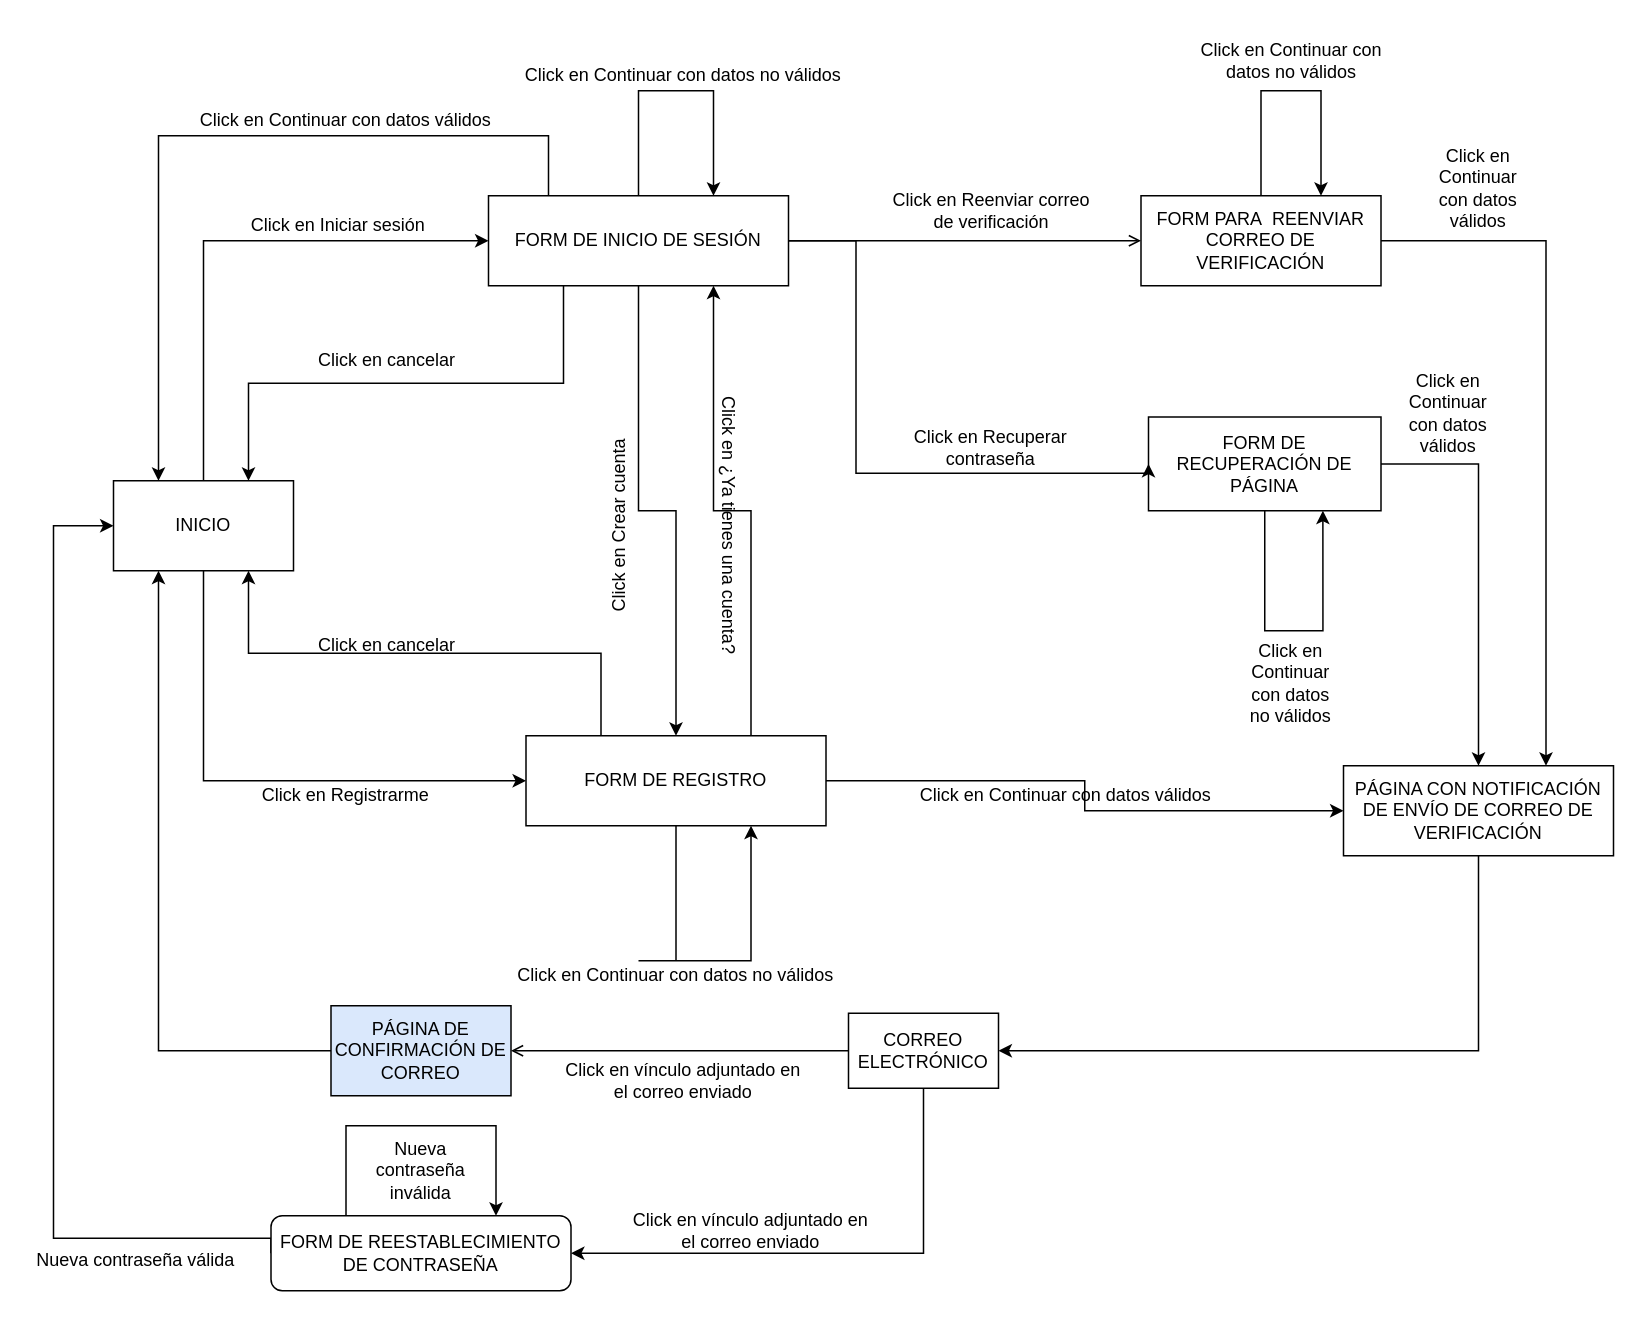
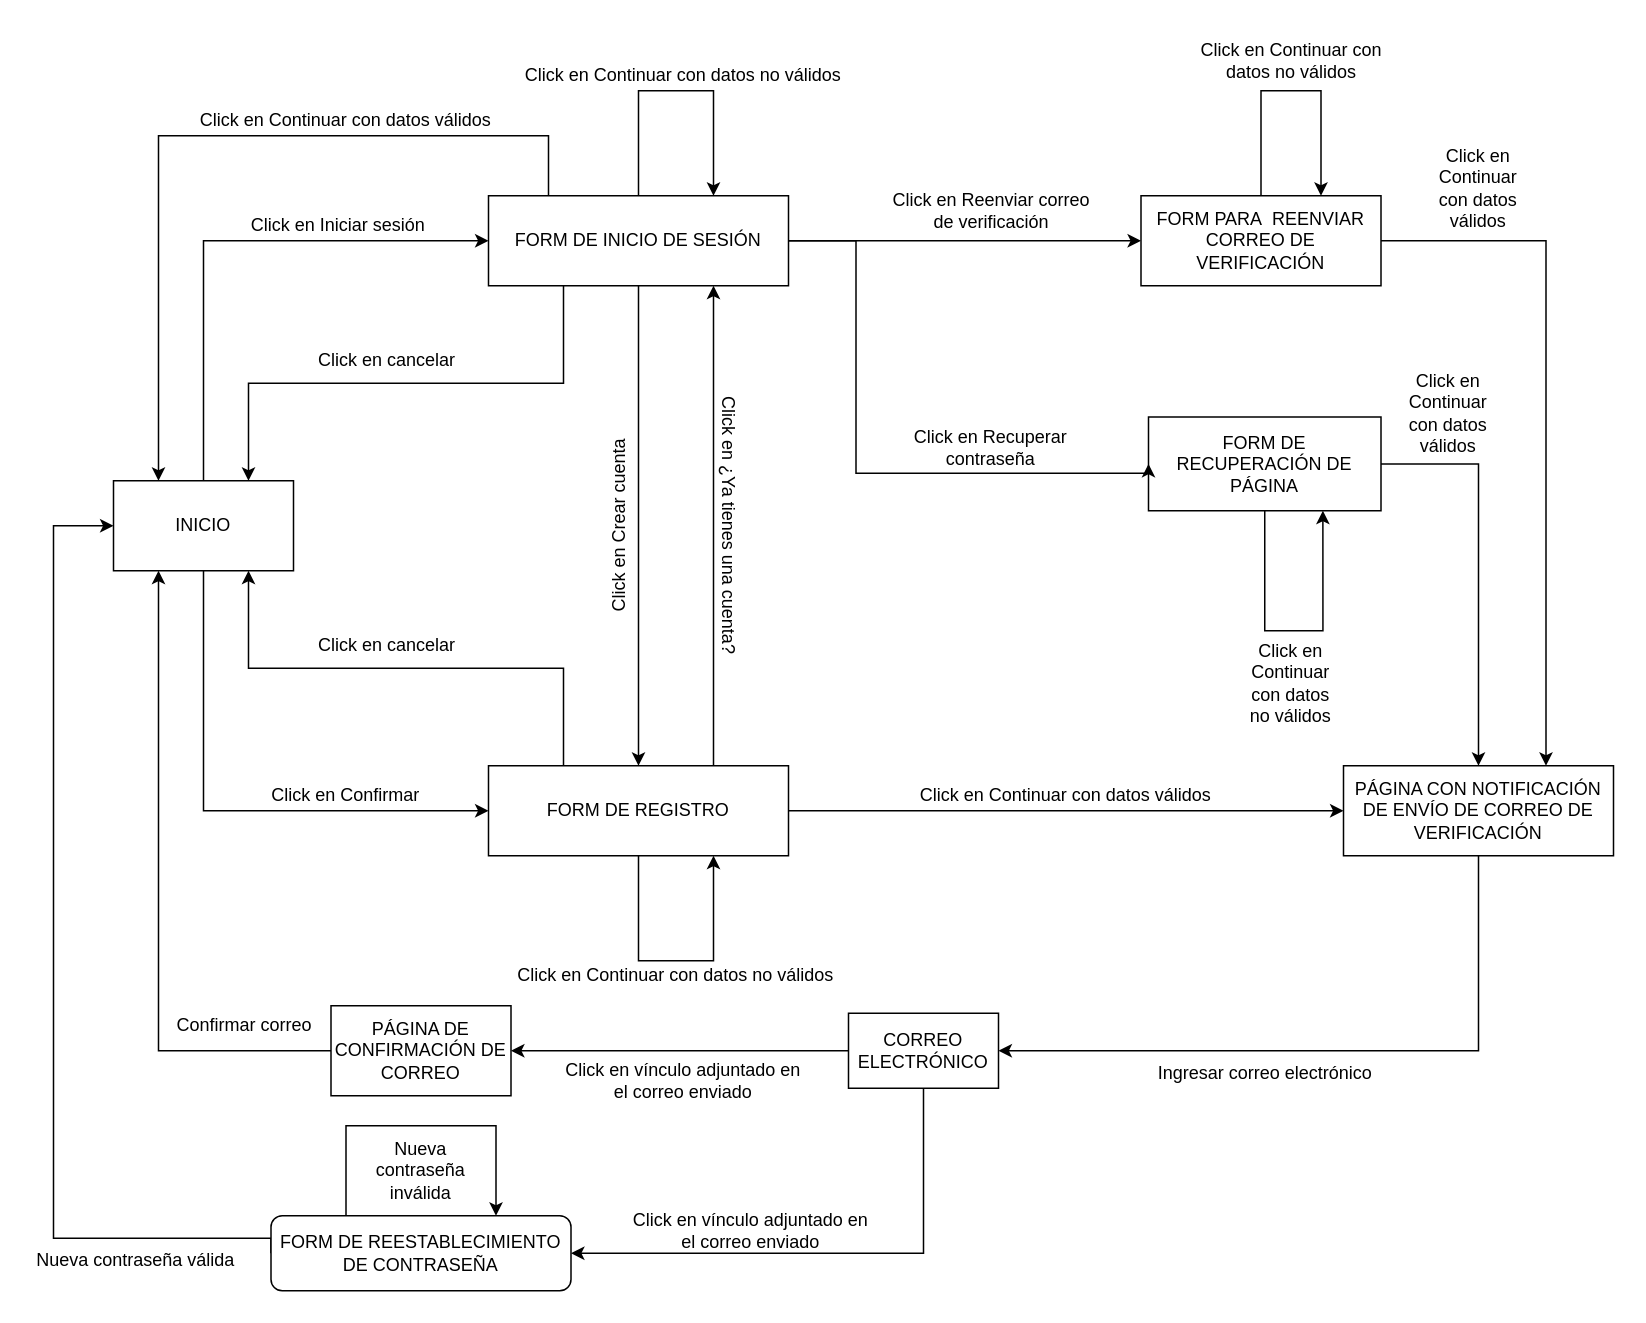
  <mxCell id="0" />
  <mxCell id="1" parent="0" />
  <mxCell id="2" style="edgeStyle=orthogonalEdgeStyle;rounded=0;orthogonalLoop=1;jettySize=auto;html=1;exitX=0;exitY=0.5;exitDx=0;exitDy=0;entryX=0.25;entryY=1;entryDx=0;entryDy=0;" parent="1" source="3" target="27" edge="1"><mxGeometry relative="1" as="geometry" /></mxCell>
- <mxCell id="3" value="PÁGINA DE CONFIRMACIÓN DE CORREO" style="rounded=0;whiteSpace=wrap;html=1;fillColor=#dae8fc;" parent="1" vertex="1"><mxGeometry x="220" y="670" width="120" height="60" as="geometry" /></mxCell>
+ <mxCell id="3" value="PÁGINA DE CONFIRMACIÓN DE CORREO" style="rounded=0;whiteSpace=wrap;html=1;" parent="1" vertex="1"><mxGeometry x="220" y="670" width="120" height="60" as="geometry" /></mxCell>
  <mxCell id="4" style="edgeStyle=orthogonalEdgeStyle;rounded=0;orthogonalLoop=1;jettySize=auto;html=1;exitX=0.5;exitY=1;exitDx=0;exitDy=0;entryX=1;entryY=0.5;entryDx=0;entryDy=0;" parent="1" source="6" target="8" edge="1"><mxGeometry relative="1" as="geometry" /></mxCell>
- <mxCell id="5" style="edgeStyle=orthogonalEdgeStyle;rounded=0;orthogonalLoop=1;jettySize=auto;html=1;exitX=0;exitY=0.5;exitDx=0;exitDy=0;entryX=1;entryY=0.5;entryDx=0;entryDy=0;endArrow=open;" parent="1" source="6" target="3" edge="1"><mxGeometry relative="1" as="geometry" /></mxCell>
+ <mxCell id="5" style="edgeStyle=orthogonalEdgeStyle;rounded=0;orthogonalLoop=1;jettySize=auto;html=1;exitX=0;exitY=0.5;exitDx=0;exitDy=0;entryX=1;entryY=0.5;entryDx=0;entryDy=0;" parent="1" source="6" target="3" edge="1"><mxGeometry relative="1" as="geometry" /></mxCell>
  <mxCell id="6" value="CORREO ELECTRÓNICO" style="rounded=0;whiteSpace=wrap;html=1;" parent="1" vertex="1"><mxGeometry x="565" y="675" width="100" height="50" as="geometry" /></mxCell>
  <mxCell id="7" style="edgeStyle=orthogonalEdgeStyle;rounded=0;orthogonalLoop=1;jettySize=auto;html=1;exitX=0;exitY=0.5;exitDx=0;exitDy=0;entryX=0;entryY=0.5;entryDx=0;entryDy=0;" parent="1" source="8" target="27" edge="1"><mxGeometry relative="1" as="geometry"><Array as="points"><mxPoint x="35" y="825" /><mxPoint x="35" y="350" /></Array></mxGeometry></mxCell>
  <mxCell id="8" value="FORM DE REESTABLECIMIENTO DE CONTRASEÑA" style="whiteSpace=wrap;html=1;rounded=1;" parent="1" vertex="1"><mxGeometry x="180" y="810" width="200" height="50" as="geometry" /></mxCell>
  <mxCell id="9" style="edgeStyle=orthogonalEdgeStyle;rounded=0;orthogonalLoop=1;jettySize=auto;html=1;exitX=0.5;exitY=1;exitDx=0;exitDy=0;entryX=1;entryY=0.5;entryDx=0;entryDy=0;" parent="1" source="10" target="6" edge="1"><mxGeometry relative="1" as="geometry" /></mxCell>
  <mxCell id="10" value="PÁGINA CON NOTIFICACIÓN DE ENVÍO DE CORREO DE VERIFICACIÓN" style="rounded=0;whiteSpace=wrap;html=1;" parent="1" vertex="1"><mxGeometry x="895" y="510" width="180" height="60" as="geometry" /></mxCell>
  <mxCell id="11" style="edgeStyle=orthogonalEdgeStyle;rounded=0;orthogonalLoop=1;jettySize=auto;html=1;exitX=1;exitY=0.5;exitDx=0;exitDy=0;entryX=0.75;entryY=0;entryDx=0;entryDy=0;" parent="1" source="12" target="10" edge="1"><mxGeometry relative="1" as="geometry" /></mxCell>
  <mxCell id="12" value="FORM PARA&amp;nbsp; REENVIAR CORREO DE VERIFICACIÓN" style="rounded=0;whiteSpace=wrap;html=1;" parent="1" vertex="1"><mxGeometry x="760" y="130" width="160" height="60" as="geometry" /></mxCell>
  <mxCell id="13" style="edgeStyle=orthogonalEdgeStyle;rounded=0;orthogonalLoop=1;jettySize=auto;html=1;exitX=0.25;exitY=0;exitDx=0;exitDy=0;entryX=0.75;entryY=1;entryDx=0;entryDy=0;" parent="1" source="16" target="27" edge="1"><mxGeometry relative="1" as="geometry" /></mxCell>
  <mxCell id="14" style="edgeStyle=orthogonalEdgeStyle;rounded=0;orthogonalLoop=1;jettySize=auto;html=1;exitX=0.75;exitY=0;exitDx=0;exitDy=0;entryX=0.75;entryY=1;entryDx=0;entryDy=0;" parent="1" source="16" target="24" edge="1"><mxGeometry relative="1" as="geometry" /></mxCell>
  <mxCell id="15" style="edgeStyle=orthogonalEdgeStyle;rounded=0;orthogonalLoop=1;jettySize=auto;html=1;exitX=1;exitY=0.5;exitDx=0;exitDy=0;entryX=0;entryY=0.5;entryDx=0;entryDy=0;" parent="1" source="16" target="10" edge="1"><mxGeometry relative="1" as="geometry" /></mxCell>
- <mxCell id="16" value="FORM DE REGISTRO" style="rounded=0;whiteSpace=wrap;html=1;" parent="1" vertex="1"><mxGeometry x="350" y="490" width="200" height="60" as="geometry" /></mxCell>
+ <mxCell id="16" value="FORM DE REGISTRO" style="rounded=0;whiteSpace=wrap;html=1;" parent="1" vertex="1"><mxGeometry x="325" y="510" width="200" height="60" as="geometry" /></mxCell>
  <mxCell id="17" style="edgeStyle=orthogonalEdgeStyle;rounded=0;orthogonalLoop=1;jettySize=auto;html=1;exitX=1;exitY=0.5;exitDx=0;exitDy=0;entryX=0.5;entryY=0;entryDx=0;entryDy=0;" parent="1" source="18" target="10" edge="1"><mxGeometry relative="1" as="geometry" /></mxCell>
  <mxCell id="18" value="FORM DE RECUPERACIÓN DE PÁGINA" style="rounded=0;whiteSpace=wrap;html=1;" parent="1" vertex="1"><mxGeometry x="765" y="277.5" width="155" height="62.5" as="geometry" /></mxCell>
  <mxCell id="19" style="edgeStyle=orthogonalEdgeStyle;rounded=0;orthogonalLoop=1;jettySize=auto;html=1;exitX=0.25;exitY=1;exitDx=0;exitDy=0;entryX=0.75;entryY=0;entryDx=0;entryDy=0;" parent="1" source="24" target="27" edge="1"><mxGeometry relative="1" as="geometry" /></mxCell>
  <mxCell id="20" style="edgeStyle=orthogonalEdgeStyle;rounded=0;orthogonalLoop=1;jettySize=auto;html=1;exitX=0.25;exitY=0;exitDx=0;exitDy=0;entryX=0.25;entryY=0;entryDx=0;entryDy=0;" parent="1" source="24" target="27" edge="1"><mxGeometry relative="1" as="geometry"><Array as="points"><mxPoint x="365" y="90" /><mxPoint x="105" y="90" /></Array></mxGeometry></mxCell>
- <mxCell id="21" style="edgeStyle=orthogonalEdgeStyle;rounded=0;orthogonalLoop=1;jettySize=auto;html=1;exitX=1;exitY=0.5;exitDx=0;exitDy=0;entryX=0;entryY=0.5;entryDx=0;entryDy=0;endArrow=open;" parent="1" source="24" target="12" edge="1"><mxGeometry relative="1" as="geometry" /></mxCell>
+ <mxCell id="21" style="edgeStyle=orthogonalEdgeStyle;rounded=0;orthogonalLoop=1;jettySize=auto;html=1;exitX=1;exitY=0.5;exitDx=0;exitDy=0;entryX=0;entryY=0.5;entryDx=0;entryDy=0;" parent="1" source="24" target="12" edge="1"><mxGeometry relative="1" as="geometry" /></mxCell>
  <mxCell id="22" style="edgeStyle=orthogonalEdgeStyle;rounded=0;orthogonalLoop=1;jettySize=auto;html=1;exitX=1;exitY=0.5;exitDx=0;exitDy=0;entryX=0;entryY=0.5;entryDx=0;entryDy=0;" parent="1" source="24" target="18" edge="1"><mxGeometry relative="1" as="geometry"><Array as="points"><mxPoint x="570" y="160" /><mxPoint x="570" y="315" /></Array></mxGeometry></mxCell>
  <mxCell id="23" style="edgeStyle=orthogonalEdgeStyle;rounded=0;orthogonalLoop=1;jettySize=auto;html=1;exitX=0.5;exitY=1;exitDx=0;exitDy=0;entryX=0.5;entryY=0;entryDx=0;entryDy=0;" parent="1" source="24" target="16" edge="1"><mxGeometry relative="1" as="geometry" /></mxCell>
  <mxCell id="24" value="FORM DE INICIO DE SESIÓN" style="rounded=0;whiteSpace=wrap;html=1;" parent="1" vertex="1"><mxGeometry x="325" y="130" width="200" height="60" as="geometry" /></mxCell>
  <mxCell id="25" style="edgeStyle=orthogonalEdgeStyle;rounded=0;orthogonalLoop=1;jettySize=auto;html=1;exitX=0.5;exitY=1;exitDx=0;exitDy=0;entryX=0;entryY=0.5;entryDx=0;entryDy=0;" parent="1" source="27" target="16" edge="1"><mxGeometry relative="1" as="geometry" /></mxCell>
  <mxCell id="26" style="edgeStyle=orthogonalEdgeStyle;rounded=0;orthogonalLoop=1;jettySize=auto;html=1;exitX=0.5;exitY=0;exitDx=0;exitDy=0;entryX=0;entryY=0.5;entryDx=0;entryDy=0;" parent="1" source="27" target="24" edge="1"><mxGeometry relative="1" as="geometry" /></mxCell>
  <mxCell id="27" value="&lt;div&gt;INICIO&lt;/div&gt;" style="rounded=0;whiteSpace=wrap;html=1;" parent="1" vertex="1"><mxGeometry x="75" y="320" width="120" height="60" as="geometry" /></mxCell>
  <mxCell id="28" style="edgeStyle=orthogonalEdgeStyle;rounded=0;orthogonalLoop=1;jettySize=auto;html=1;exitX=0.5;exitY=1;exitDx=0;exitDy=0;entryX=0.75;entryY=1;entryDx=0;entryDy=0;" parent="1" source="16" target="16" edge="1"><mxGeometry relative="1" as="geometry"><Array as="points"><mxPoint x="425" y="640" /><mxPoint x="475" y="640" /></Array></mxGeometry></mxCell>
  <mxCell id="29" style="edgeStyle=orthogonalEdgeStyle;rounded=0;orthogonalLoop=1;jettySize=auto;html=1;exitX=0.5;exitY=0;exitDx=0;exitDy=0;entryX=0.75;entryY=0;entryDx=0;entryDy=0;" parent="1" source="24" target="24" edge="1"><mxGeometry relative="1" as="geometry"><Array as="points"><mxPoint x="425" y="60" /><mxPoint x="475" y="60" /></Array></mxGeometry></mxCell>
  <mxCell id="30" value="Click en Continuar con datos válidos" style="text;html=1;strokeColor=none;fillColor=none;align=center;verticalAlign=middle;whiteSpace=wrap;rounded=0;" parent="1" vertex="1"><mxGeometry x="120" y="70" width="220" height="20" as="geometry" /></mxCell>
  <mxCell id="31" value="Click en Iniciar sesión" style="text;html=1;strokeColor=none;fillColor=none;align=center;verticalAlign=middle;whiteSpace=wrap;rounded=0;" parent="1" vertex="1"><mxGeometry x="160" y="140" width="130" height="20" as="geometry" /></mxCell>
  <mxCell id="32" value="Click en cancelar" style="text;html=1;strokeColor=none;fillColor=none;align=center;verticalAlign=middle;whiteSpace=wrap;rounded=0;" parent="1" vertex="1"><mxGeometry x="205" y="230" width="105" height="20" as="geometry" /></mxCell>
  <mxCell id="33" value="Click en cancelar" style="text;html=1;strokeColor=none;fillColor=none;align=center;verticalAlign=middle;whiteSpace=wrap;rounded=0;" parent="1" vertex="1"><mxGeometry x="205" y="420" width="105" height="20" as="geometry" /></mxCell>
  <mxCell id="34" value="Click en Continuar con datos no válidos" style="text;html=1;strokeColor=none;fillColor=none;align=center;verticalAlign=middle;whiteSpace=wrap;rounded=0;" parent="1" vertex="1"><mxGeometry x="345" y="40" width="220" height="20" as="geometry" /></mxCell>
  <mxCell id="35" value="Click en Continuar con datos no válidos" style="text;html=1;strokeColor=none;fillColor=none;align=center;verticalAlign=middle;whiteSpace=wrap;rounded=0;" parent="1" vertex="1"><mxGeometry x="340" y="640" width="220" height="20" as="geometry" /></mxCell>
- <mxCell id="36" value="Click en Registrarme" style="text;html=1;strokeColor=none;fillColor=none;align=center;verticalAlign=middle;whiteSpace=wrap;rounded=0;" parent="1" vertex="1"><mxGeometry x="165" y="520" width="130" height="20" as="geometry" /></mxCell>
+ <mxCell id="36" value="Click en Confirmar" style="text;html=1;strokeColor=none;fillColor=none;align=center;verticalAlign=middle;whiteSpace=wrap;rounded=0;" parent="1" vertex="1"><mxGeometry x="165" y="520" width="130" height="20" as="geometry" /></mxCell>
  <mxCell id="37" value="Click en Reenviar correo de verificación" style="text;html=1;strokeColor=none;fillColor=none;align=center;verticalAlign=middle;whiteSpace=wrap;rounded=0;" parent="1" vertex="1"><mxGeometry x="592.5" y="130" width="135" height="20" as="geometry" /></mxCell>
  <mxCell id="38" value="Click en Recuperar contraseña" style="text;html=1;strokeColor=none;fillColor=none;align=center;verticalAlign=middle;whiteSpace=wrap;rounded=0;" parent="1" vertex="1"><mxGeometry x="600" y="287.5" width="120" height="20" as="geometry" /></mxCell>
  <mxCell id="39" value="Click en Crear cuenta" style="text;html=1;strokeColor=none;fillColor=none;align=center;verticalAlign=middle;whiteSpace=wrap;rounded=0;rotation=-90;" parent="1" vertex="1"><mxGeometry x="350" y="340" width="125" height="20" as="geometry" /></mxCell>
  <mxCell id="40" value="Click en ¿Ya tienes una cuenta?" style="text;html=1;strokeColor=none;fillColor=none;align=center;verticalAlign=middle;whiteSpace=wrap;rounded=0;rotation=90;" parent="1" vertex="1"><mxGeometry x="390" y="340" width="190" height="20" as="geometry" /></mxCell>
  <mxCell id="41" value="Click en Continuar con datos válidos" style="text;html=1;strokeColor=none;fillColor=none;align=center;verticalAlign=middle;whiteSpace=wrap;rounded=0;" parent="1" vertex="1"><mxGeometry x="600" y="520" width="220" height="20" as="geometry" /></mxCell>
  <mxCell id="42" value="Click en Continuar con datos válidos" style="text;html=1;strokeColor=none;fillColor=none;align=center;verticalAlign=middle;whiteSpace=wrap;rounded=0;" parent="1" vertex="1"><mxGeometry x="930" y="250" width="70" height="50" as="geometry" /></mxCell>
  <mxCell id="43" value="Click en Continuar con datos válidos" style="text;html=1;strokeColor=none;fillColor=none;align=center;verticalAlign=middle;whiteSpace=wrap;rounded=0;" parent="1" vertex="1"><mxGeometry x="950" y="100" width="70" height="50" as="geometry" /></mxCell>
  <mxCell id="44" value="Click en Continuar con datos no válidos" style="text;html=1;strokeColor=none;fillColor=none;align=center;verticalAlign=middle;whiteSpace=wrap;rounded=0;" parent="1" vertex="1"><mxGeometry x="797.5" width="125" height="40" as="geometry" y="20" /></mxCell>
  <mxCell id="45" style="edgeStyle=orthogonalEdgeStyle;rounded=0;orthogonalLoop=1;jettySize=auto;html=1;exitX=0.5;exitY=0;exitDx=0;exitDy=0;entryX=0.75;entryY=0;entryDx=0;entryDy=0;" parent="1" source="12" target="12" edge="1"><mxGeometry relative="1" as="geometry"><Array as="points"><mxPoint x="840" y="60" /><mxPoint x="880" y="60" /></Array></mxGeometry></mxCell>
  <mxCell id="46" value="Click en Continuar con datos no válidos" style="text;html=1;strokeColor=none;fillColor=none;align=center;verticalAlign=middle;whiteSpace=wrap;rounded=0;" parent="1" vertex="1"><mxGeometry x="825" y="430" width="70" height="50" as="geometry" /></mxCell>
  <mxCell id="47" style="edgeStyle=orthogonalEdgeStyle;rounded=0;orthogonalLoop=1;jettySize=auto;html=1;exitX=0.5;exitY=1;exitDx=0;exitDy=0;entryX=0.75;entryY=1;entryDx=0;entryDy=0;" parent="1" source="18" target="18" edge="1"><mxGeometry relative="1" as="geometry"><Array as="points"><mxPoint x="843" y="420" /><mxPoint x="881" y="420" /></Array></mxGeometry></mxCell>
+ <mxCell id="48" value="Ingresar correo electrónico" style="text;html=1;strokeColor=none;fillColor=none;align=center;verticalAlign=middle;whiteSpace=wrap;rounded=0;" parent="1" vertex="1"><mxGeometry x="767.5" y="705" width="150" height="20" as="geometry" /></mxCell>
  <mxCell id="49" value="Click en vínculo adjuntado en el correo enviado" style="text;html=1;strokeColor=none;fillColor=none;align=center;verticalAlign=middle;whiteSpace=wrap;rounded=0;" parent="1" vertex="1"><mxGeometry x="375" y="710" width="160" height="20" as="geometry" /></mxCell>
  <mxCell id="50" value="Click en vínculo adjuntado en el correo enviado" style="text;html=1;strokeColor=none;fillColor=none;align=center;verticalAlign=middle;whiteSpace=wrap;rounded=0;" parent="1" vertex="1"><mxGeometry x="420" y="810" width="160" height="20" as="geometry" /></mxCell>
  <mxCell id="51" value="Nueva contraseña válida" style="text;html=1;strokeColor=none;fillColor=none;align=center;verticalAlign=middle;whiteSpace=wrap;rounded=0;" parent="1" vertex="1"><mxGeometry x="20" y="830" width="140" height="20" as="geometry" /></mxCell>
  <mxCell id="52" value="Nueva contraseña inválida" style="text;html=1;strokeColor=none;fillColor=none;align=center;verticalAlign=middle;whiteSpace=wrap;rounded=0;" parent="1" vertex="1"><mxGeometry x="240" y="770" width="80" height="20" as="geometry" /></mxCell>
  <mxCell id="53" style="edgeStyle=orthogonalEdgeStyle;rounded=0;orthogonalLoop=1;jettySize=auto;html=1;exitX=0.25;exitY=0;exitDx=0;exitDy=0;entryX=0.75;entryY=0;entryDx=0;entryDy=0;" parent="1" source="8" target="8" edge="1"><mxGeometry relative="1" as="geometry"><Array as="points"><mxPoint x="230" y="750" /><mxPoint x="330" y="750" /></Array></mxGeometry></mxCell>
+ <mxCell id="54" value="Confirmar correo" style="text;html=1;strokeColor=none;fillColor=none;align=center;verticalAlign=middle;whiteSpace=wrap;rounded=0;" parent="1" vertex="1"><mxGeometry x="110" y="675" width="105" height="15" as="geometry" /></mxCell>
